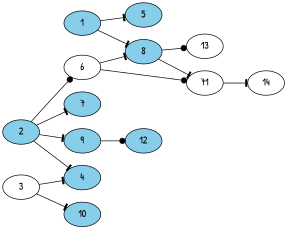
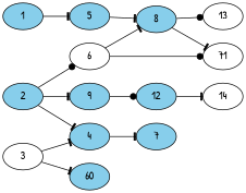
  digraph {
    fontname="Patrick Hand"
    rankdir=LR
    node [fillcolor=skyblue fontname="Patrick Hand" style=filled]
    edge [arrowhead=tee fontname="Patrick Hand"]
    1 [alpha=25.40]
    5 [alpha=20.48]
    8 [alpha=37.74]
    n4 [alpha=40.01 fillcolor=white label=71]
    13 [alpha=24.56 fillcolor=white]
    2 [alpha=46.87]
    4 [alpha=45.12]
    6 [alpha=34.83 fillcolor=white]
    7 [alpha=29.40]
    9 [alpha=29.21]
    12 [alpha=43.37]
    14 [alpha=20.83 fillcolor=white]
    3 [alpha=36.80 fillcolor=white]
-   10 [alpha=46.75]
+   10 [alpha=46.75 label=60]
    1 -> 5
-   1 -> 8
+   5 -> 8
    8 -> n4
    8 -> 13 [arrowhead=dot]
-   n4 -> 14
+   12 -> 14
    2 -> 4
    2 -> 6 [arrowhead=dot]
-   2 -> 7
+   4 -> 7
    2 -> 9
    6 -> 8
    6 -> n4 [arrowhead=dot]
    9 -> 12 [arrowhead=dot]
    3 -> 4
    3 -> 10
  }
